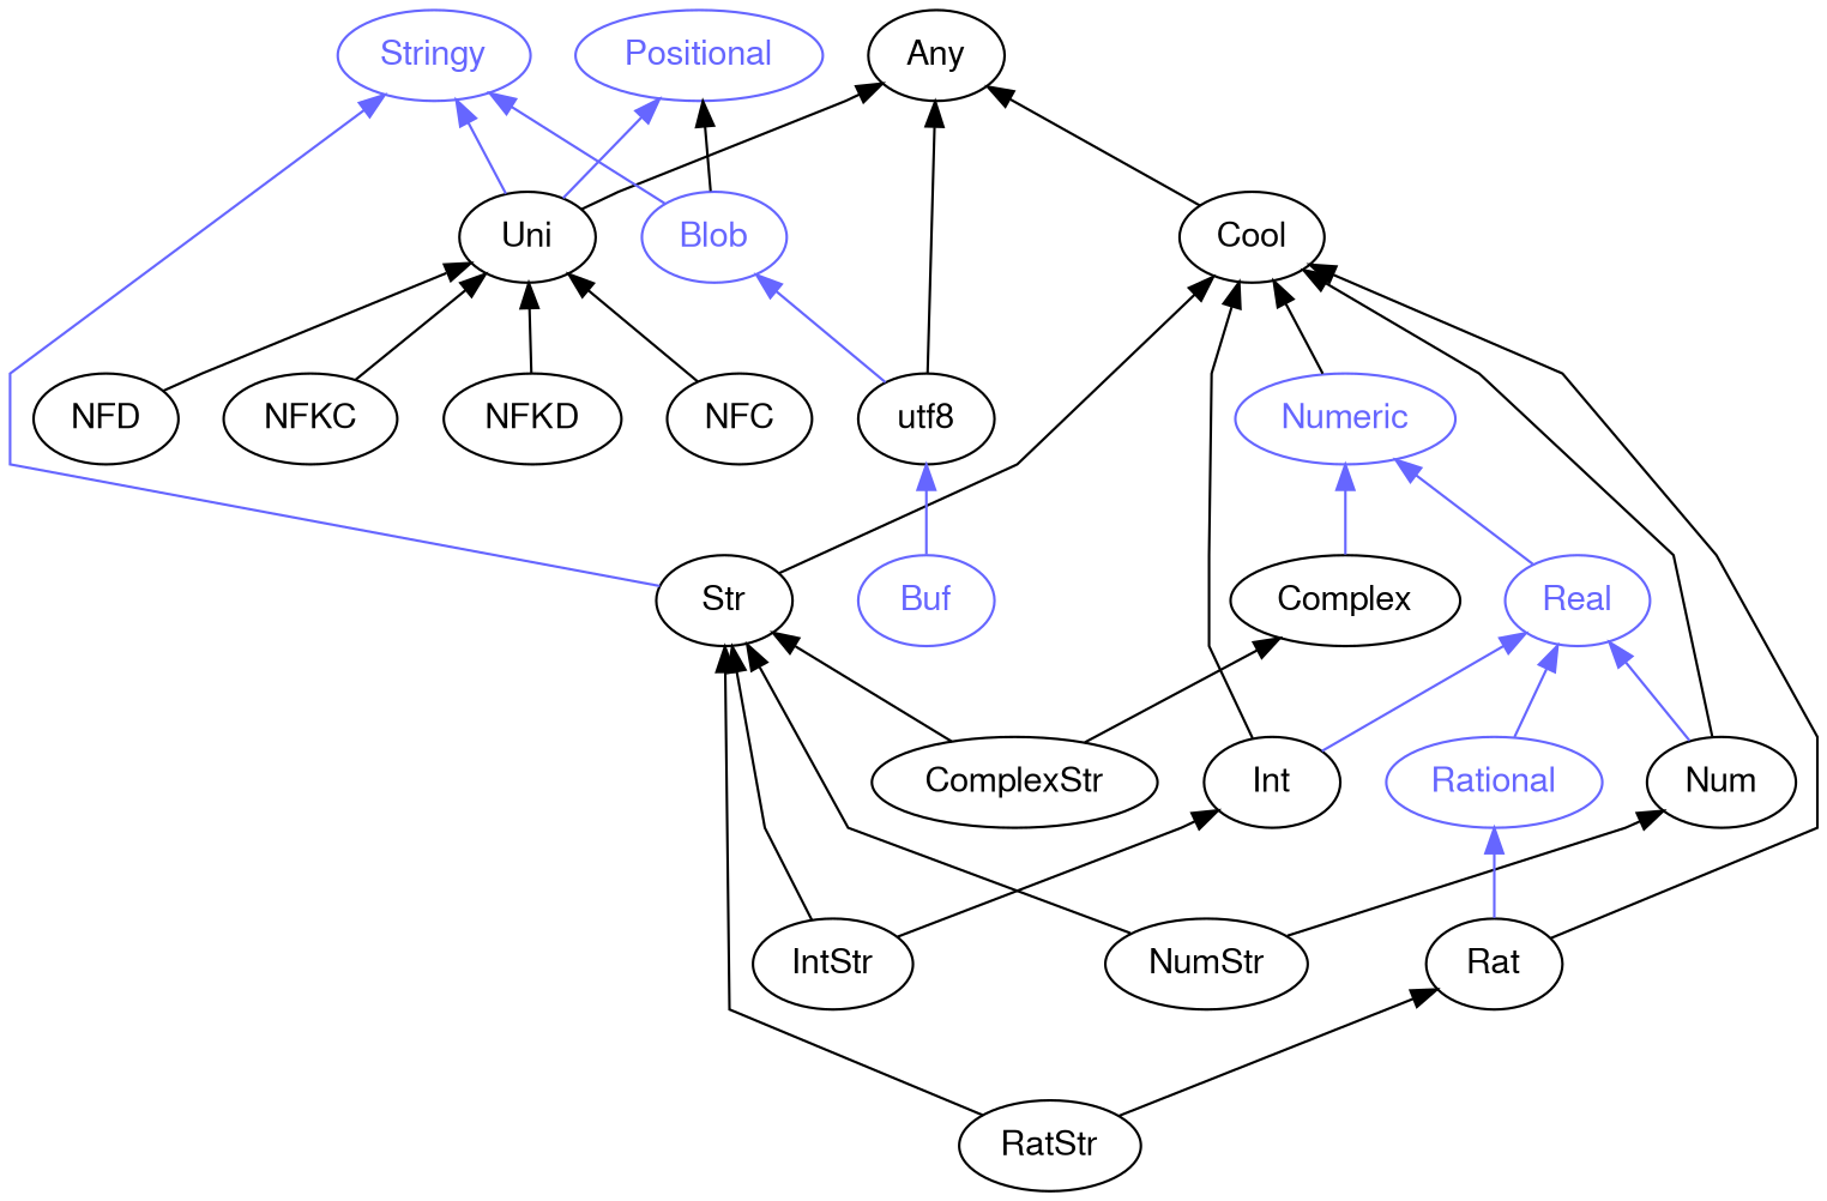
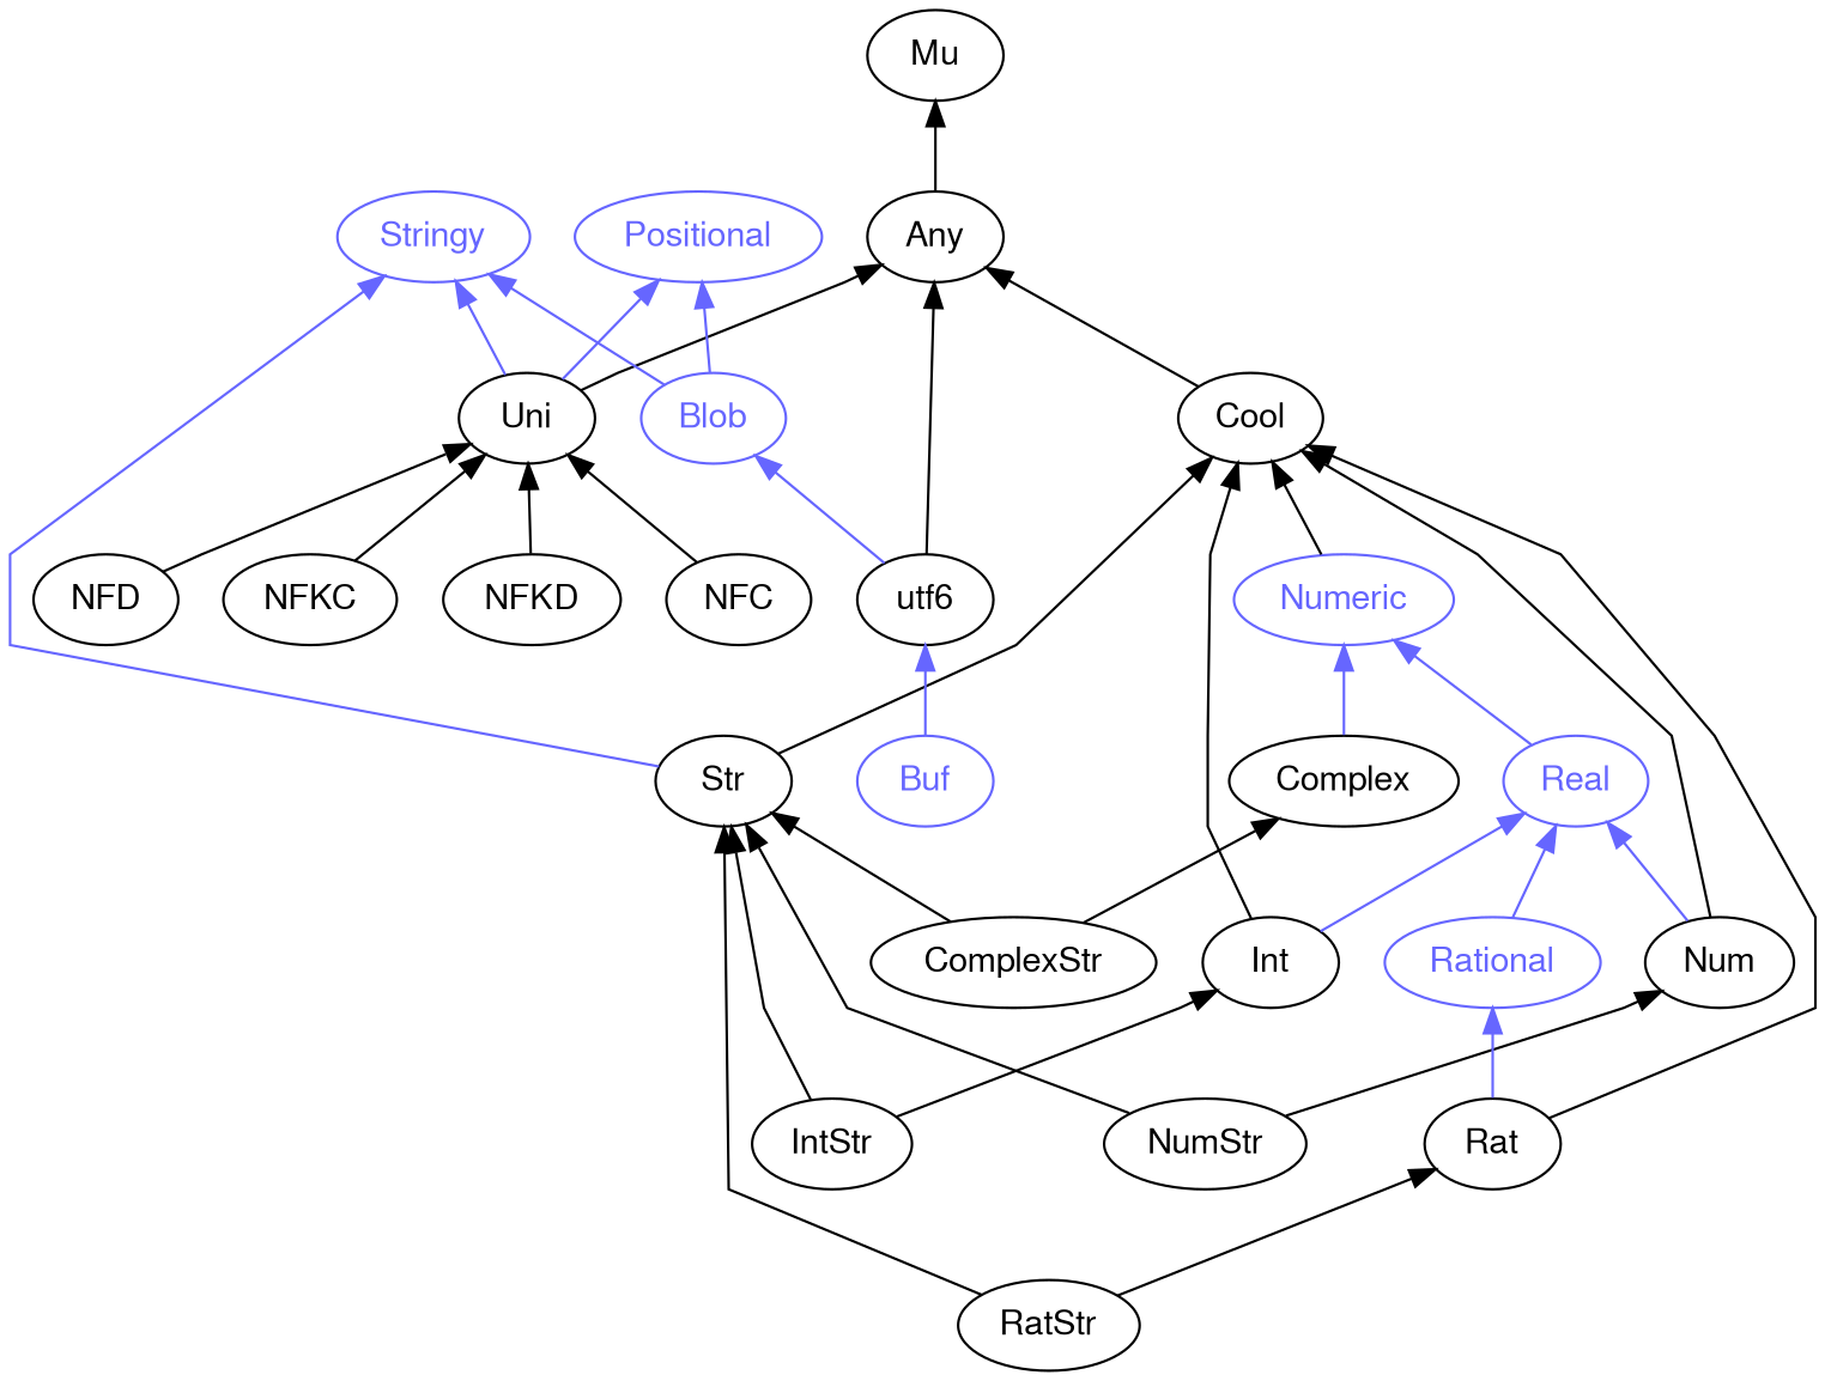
  digraph {
    rankdir=BT
    splines=polyline
    node [color="#000000" fontcolor="#000000" fontname=FreeSans]
    edge [color="#000000"]
    Stringy [color="#6666FF" fontcolor="#6666FF"]
    Any
+   Mu
    Positional [color="#6666FF" fontcolor="#6666FF"]
    Uni
    Blob [color="#6666FF" fontcolor="#6666FF"]
    Cool
    Str
    NFC
    NFD
    NFKC
    NFKD
    Numeric [color="#6666FF" fontcolor="#6666FF"]
    Real [color="#6666FF" fontcolor="#6666FF"]
    Num
    NumStr
    Int
    IntStr
    Complex
    ComplexStr
    Rational [color="#6666FF" fontcolor="#6666FF"]
    Rat
    RatStr
    Buf [color="#6666FF" fontcolor="#6666FF"]
-   utf8
+   utf8 [label=utf6]
+   Any -> Mu
    Uni -> Stringy [color="#6666FF"]
    Uni -> Any
    Uni -> Positional [color="#6666FF"]
    Blob -> Stringy [color="#6666FF"]
-   Blob -> Positional
+   Blob -> Positional [color="#6666FF"]
    Cool -> Any
    Str -> Stringy [color="#6666FF"]
    Str -> Cool
    NFC -> Uni
    NFD -> Uni
    NFKC -> Uni
    NFKD -> Uni
    Numeric -> Cool
    Real -> Numeric [color="#6666FF"]
    Num -> Cool
    Num -> Real [color="#6666FF"]
    NumStr -> Str
    NumStr -> Num
    Int -> Cool
    Int -> Real [color="#6666FF"]
    IntStr -> Str
    IntStr -> Int
    Complex -> Numeric [color="#6666FF"]
    ComplexStr -> Str
    ComplexStr -> Complex
    Rational -> Real [color="#6666FF"]
    Rat -> Cool
    Rat -> Rational [color="#6666FF"]
    RatStr -> Str
    RatStr -> Rat
    Buf -> utf8 [color="#6666FF"]
    utf8 -> Any
    utf8 -> Blob [color="#6666FF"]
  }
